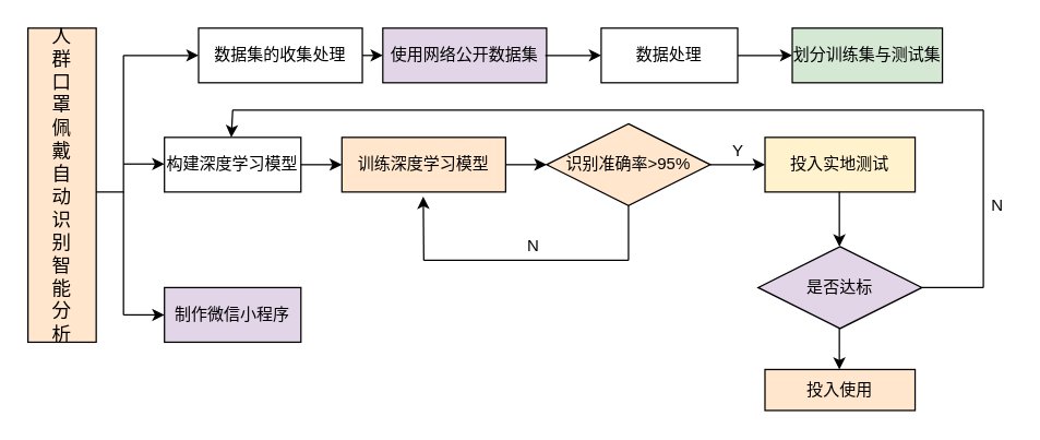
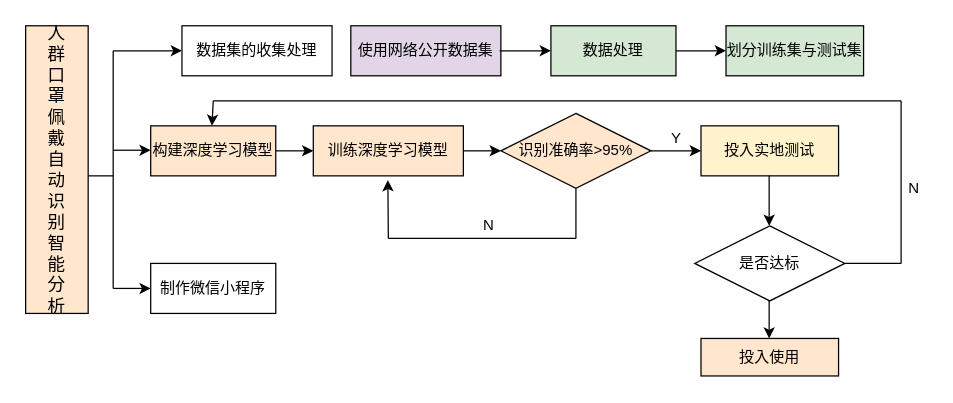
  <mxCell id="0" />
  <mxCell id="1" parent="0" />
  <mxCell id="2" value="&lt;span style=&quot;font-size: 10.5pt&quot;&gt;人&lt;br&gt;群&lt;br&gt;口&lt;br&gt;罩&lt;br&gt;佩&lt;br&gt;戴&lt;br&gt;自&lt;br&gt;动&lt;br&gt;识&lt;br&gt;别&lt;br&gt;智&lt;br&gt;能&lt;br&gt;分&lt;br&gt;析&lt;/span&gt;" style="rounded=0;whiteSpace=wrap;html=1;fillColor=#ffe6cc;" parent="1" vertex="1"><mxGeometry x="20" y="20" width="50" height="230" as="geometry" /></mxCell>
  <mxCell id="3" value="" style="endArrow=classic;html=1;" parent="1" target="4" edge="1"><mxGeometry width="50" height="50" relative="1" as="geometry"><mxPoint x="90" y="40" as="sourcePoint" /><mxPoint x="130" y="40" as="targetPoint" /></mxGeometry></mxCell>
  <mxCell id="4" value="数据集的收集处理" style="rounded=0;whiteSpace=wrap;html=1;" parent="1" vertex="1"><mxGeometry x="145" y="20" width="120" height="40" as="geometry" /></mxCell>
- <mxCell id="5" value="" style="endArrow=classic;html=1;exitX=1;exitY=0.5;exitDx=0;exitDy=0;exitPerimeter=0;" parent="1" source="4" target="6" edge="1"><mxGeometry width="50" height="50" relative="1" as="geometry"><mxPoint x="270" y="40" as="sourcePoint" /><mxPoint x="320" y="40" as="targetPoint" /></mxGeometry></mxCell>
  <mxCell id="6" value="使用网络公开数据集" style="rounded=0;whiteSpace=wrap;html=1;fillColor=#e1d5e7;" parent="1" vertex="1"><mxGeometry x="280" y="20" width="120" height="40" as="geometry" /></mxCell>
  <mxCell id="7" value="" style="endArrow=classic;html=1;" parent="1" target="8" edge="1"><mxGeometry width="50" height="50" relative="1" as="geometry"><mxPoint x="399" y="40" as="sourcePoint" /><mxPoint x="440" y="40" as="targetPoint" /></mxGeometry></mxCell>
- <mxCell id="8" value="数据处理" style="rounded=0;whiteSpace=wrap;html=1;" parent="1" vertex="1"><mxGeometry x="440" y="20" width="100" height="40" as="geometry" /></mxCell>
+ <mxCell id="8" value="数据处理" style="rounded=0;whiteSpace=wrap;html=1;fillColor=#d5e8d4;" parent="1" vertex="1"><mxGeometry x="440" y="20" width="100" height="40" as="geometry" /></mxCell>
  <mxCell id="9" value="" style="endArrow=classic;html=1;" parent="1" edge="1"><mxGeometry width="50" height="50" relative="1" as="geometry"><mxPoint x="540" y="40" as="sourcePoint" /><mxPoint x="580" y="40" as="targetPoint" /></mxGeometry></mxCell>
  <mxCell id="10" value="" style="endArrow=none;html=1;" parent="1" edge="1"><mxGeometry width="50" height="50" relative="1" as="geometry"><mxPoint x="90" y="230" as="sourcePoint" /><mxPoint x="90" y="40" as="targetPoint" /></mxGeometry></mxCell>
  <mxCell id="11" value="" style="endArrow=classic;html=1;" parent="1" edge="1"><mxGeometry width="50" height="50" relative="1" as="geometry"><mxPoint x="90" y="119.5" as="sourcePoint" /><mxPoint x="120" y="119.5" as="targetPoint" /></mxGeometry></mxCell>
- <mxCell id="12" value="构建深度学习模型" style="rounded=0;whiteSpace=wrap;html=1;" parent="1" vertex="1"><mxGeometry x="120" y="100" width="100" height="40" as="geometry" /></mxCell>
+ <mxCell id="12" value="构建深度学习模型" style="rounded=0;whiteSpace=wrap;html=1;fillColor=#ffe6cc;" parent="1" vertex="1"><mxGeometry x="120" y="100" width="100" height="40" as="geometry" /></mxCell>
  <mxCell id="13" value="" style="endArrow=none;html=1;" parent="1" edge="1"><mxGeometry width="50" height="50" relative="1" as="geometry"><mxPoint x="70" y="140" as="sourcePoint" /><mxPoint x="90" y="140" as="targetPoint" /></mxGeometry></mxCell>
  <mxCell id="14" value="" style="endArrow=classic;html=1;" parent="1" edge="1"><mxGeometry width="50" height="50" relative="1" as="geometry"><mxPoint x="90" y="230" as="sourcePoint" /><mxPoint x="120" y="230" as="targetPoint" /></mxGeometry></mxCell>
- <mxCell id="15" value="制作微信小程序" style="rounded=0;whiteSpace=wrap;html=1;fillColor=#e1d5e7;" parent="1" vertex="1"><mxGeometry x="120" y="210" width="100" height="40" as="geometry" /></mxCell>
+ <mxCell id="15" value="制作微信小程序" style="rounded=0;whiteSpace=wrap;html=1;" parent="1" vertex="1"><mxGeometry x="120" y="210" width="100" height="40" as="geometry" /></mxCell>
  <mxCell id="16" value="划分训练集与测试集" style="rounded=0;whiteSpace=wrap;html=1;fillColor=#d5e8d4;" parent="1" vertex="1"><mxGeometry x="580" y="20" width="110" height="40" as="geometry" /></mxCell>
  <mxCell id="17" value="" style="endArrow=classic;html=1;" parent="1" edge="1"><mxGeometry width="50" height="50" relative="1" as="geometry"><mxPoint x="220" y="120" as="sourcePoint" /><mxPoint x="250" y="120" as="targetPoint" /></mxGeometry></mxCell>
  <mxCell id="18" value="训练深度学习模型" style="rounded=0;whiteSpace=wrap;html=1;fillColor=#ffe6cc;" parent="1" vertex="1"><mxGeometry x="250" y="100" width="120" height="40" as="geometry" /></mxCell>
  <mxCell id="19" value="识别准确率&amp;gt;95%" style="rhombus;whiteSpace=wrap;html=1;fillColor=#ffe6cc;" parent="1" vertex="1"><mxGeometry x="400" y="90" width="120" height="60" as="geometry" /></mxCell>
  <mxCell id="20" value="" style="endArrow=classic;html=1;" parent="1" target="19" edge="1"><mxGeometry width="50" height="50" relative="1" as="geometry"><mxPoint x="370" y="120" as="sourcePoint" /><mxPoint x="420" y="70" as="targetPoint" /></mxGeometry></mxCell>
  <mxCell id="21" value="" style="endArrow=classic;html=1;" parent="1" edge="1"><mxGeometry width="50" height="50" relative="1" as="geometry"><mxPoint x="520" y="120" as="sourcePoint" /><mxPoint x="560" y="120" as="targetPoint" /></mxGeometry></mxCell>
  <mxCell id="22" value="投入实地测试" style="rounded=0;whiteSpace=wrap;html=1;fillColor=#fff2cc;" parent="1" vertex="1"><mxGeometry x="560" y="100" width="110" height="40" as="geometry" /></mxCell>
  <mxCell id="23" value="Y" style="text;html=1;align=center;verticalAlign=middle;resizable=0;points=[];autosize=1;" parent="1" vertex="1"><mxGeometry x="530" y="100" width="20" height="20" as="geometry" /></mxCell>
  <mxCell id="24" value="" style="endArrow=none;html=1;" parent="1" edge="1"><mxGeometry width="50" height="50" relative="1" as="geometry"><mxPoint x="460" y="190" as="sourcePoint" /><mxPoint x="460" y="150" as="targetPoint" /></mxGeometry></mxCell>
  <mxCell id="25" value="" style="endArrow=none;html=1;" parent="1" edge="1"><mxGeometry width="50" height="50" relative="1" as="geometry"><mxPoint x="310" y="190" as="sourcePoint" /><mxPoint x="460" y="190" as="targetPoint" /></mxGeometry></mxCell>
  <mxCell id="26" value="N" style="text;html=1;align=center;verticalAlign=middle;resizable=0;points=[];autosize=1;" parent="1" vertex="1"><mxGeometry x="380" y="170" width="20" height="20" as="geometry" /></mxCell>
  <mxCell id="27" value="" style="endArrow=classic;html=1;entryX=0.497;entryY=1.085;entryDx=0;entryDy=0;entryPerimeter=0;" parent="1" target="18" edge="1"><mxGeometry width="50" height="50" relative="1" as="geometry"><mxPoint x="310" y="190" as="sourcePoint" /><mxPoint x="360" y="140" as="targetPoint" /></mxGeometry></mxCell>
  <mxCell id="28" value="" style="endArrow=classic;html=1;" parent="1" edge="1"><mxGeometry width="50" height="50" relative="1" as="geometry"><mxPoint x="614.5" y="140" as="sourcePoint" /><mxPoint x="614.5" y="180" as="targetPoint" /></mxGeometry></mxCell>
- <mxCell id="29" value="是否达标" style="rhombus;whiteSpace=wrap;html=1;fillColor=#e1d5e7;" parent="1" vertex="1"><mxGeometry x="555" y="180" width="120" height="60" as="geometry" /></mxCell>
+ <mxCell id="29" value="是否达标" style="rhombus;whiteSpace=wrap;html=1;" parent="1" vertex="1"><mxGeometry x="555" y="180" width="120" height="60" as="geometry" /></mxCell>
  <mxCell id="30" value="" style="endArrow=classic;html=1;" parent="1" edge="1"><mxGeometry width="50" height="50" relative="1" as="geometry"><mxPoint x="614.5" y="240" as="sourcePoint" /><mxPoint x="614.5" y="270" as="targetPoint" /></mxGeometry></mxCell>
  <mxCell id="31" value="投入使用" style="rounded=0;whiteSpace=wrap;html=1;fillColor=#ffe6cc;" parent="1" vertex="1"><mxGeometry x="560" y="270" width="110" height="30" as="geometry" /></mxCell>
  <mxCell id="32" value="" style="endArrow=none;html=1;" parent="1" edge="1"><mxGeometry width="50" height="50" relative="1" as="geometry"><mxPoint x="675" y="210" as="sourcePoint" /><mxPoint x="720" y="210" as="targetPoint" /></mxGeometry></mxCell>
  <mxCell id="33" value="" style="endArrow=none;html=1;" parent="1" edge="1"><mxGeometry width="50" height="50" relative="1" as="geometry"><mxPoint x="720" y="210" as="sourcePoint" /><mxPoint x="720" y="80" as="targetPoint" /></mxGeometry></mxCell>
  <mxCell id="34" value="" style="endArrow=none;html=1;" parent="1" edge="1"><mxGeometry width="50" height="50" relative="1" as="geometry"><mxPoint x="170" y="80" as="sourcePoint" /><mxPoint x="720" y="80" as="targetPoint" /></mxGeometry></mxCell>
  <mxCell id="35" value="" style="endArrow=classic;html=1;" parent="1" edge="1"><mxGeometry width="50" height="50" relative="1" as="geometry"><mxPoint x="170" y="80" as="sourcePoint" /><mxPoint x="169" y="100" as="targetPoint" /></mxGeometry></mxCell>
  <mxCell id="36" value="N" style="text;html=1;align=center;verticalAlign=middle;resizable=0;points=[];autosize=1;" parent="1" vertex="1"><mxGeometry x="720" y="140" width="20" height="20" as="geometry" /></mxCell>
